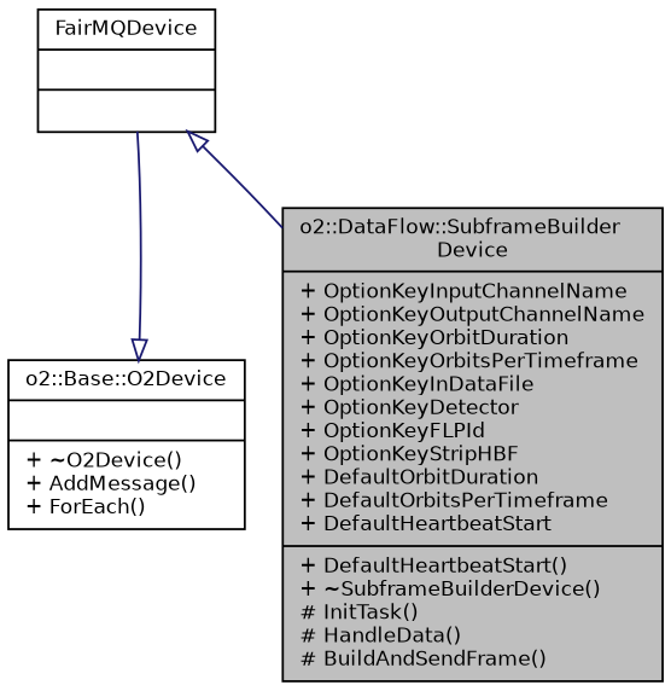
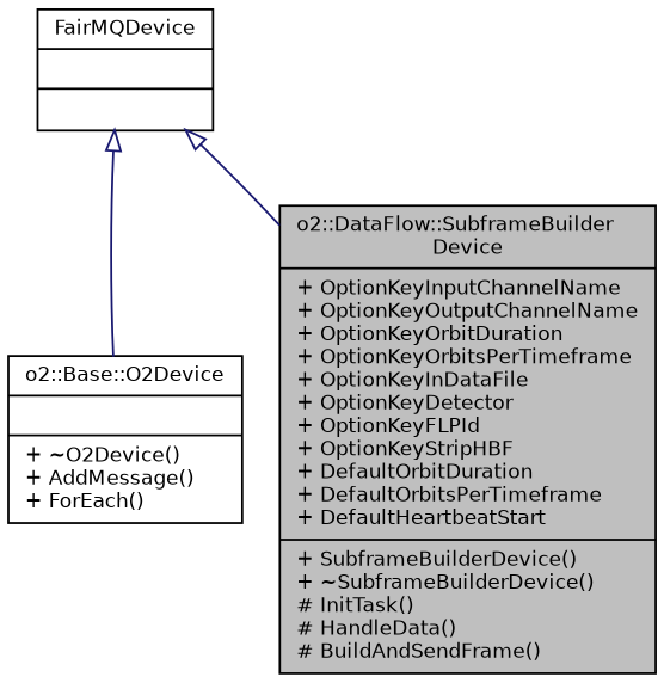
  digraph {
    node [color=black fontname=Helvetica fontsize=10 shape=record]
    edge [arrowtail=onormal color=midnightblue dir=back fontname=Helvetica fontsize=10 labelfontname=Helvetica labelfontsize=10 style=solid]
-   n1 [fillcolor=grey75 fontcolor=black height=0.2 label="{o2::DataFlow::SubframeBuilder\lDevice\n|+ OptionKeyInputChannelName\l+ OptionKeyOutputChannelName\l+ OptionKeyOrbitDuration\l+ OptionKeyOrbitsPerTimeframe\l+ OptionKeyInDataFile\l+ OptionKeyDetector\l+ OptionKeyFLPId\l+ OptionKeyStripHBF\l+ DefaultOrbitDuration\l+ DefaultOrbitsPerTimeframe\l+ DefaultHeartbeatStart\l|+ DefaultHeartbeatStart()\l+ ~SubframeBuilderDevice()\l# InitTask()\l# HandleData()\l# BuildAndSendFrame()\l}" style=filled width=0.4]
+   n1 [fillcolor=grey75 fontcolor=black height=0.2 label="{o2::DataFlow::SubframeBuilder\lDevice\n|+ OptionKeyInputChannelName\l+ OptionKeyOutputChannelName\l+ OptionKeyOrbitDuration\l+ OptionKeyOrbitsPerTimeframe\l+ OptionKeyInDataFile\l+ OptionKeyDetector\l+ OptionKeyFLPId\l+ OptionKeyStripHBF\l+ DefaultOrbitDuration\l+ DefaultOrbitsPerTimeframe\l+ DefaultHeartbeatStart\l|+ SubframeBuilderDevice()\l+ ~SubframeBuilderDevice()\l# InitTask()\l# HandleData()\l# BuildAndSendFrame()\l}" style=filled width=0.4]
    n2 [height=0.2 label="{o2::Base::O2Device\n||+ ~O2Device()\l+ AddMessage()\l+ ForEach()\l}" width=0.4]
    n3 [height=0.2 label="{FairMQDevice\n||}" width=0.4]
    n3 -> n1
-   n2 -> n3
+   n3 -> n2
  }
